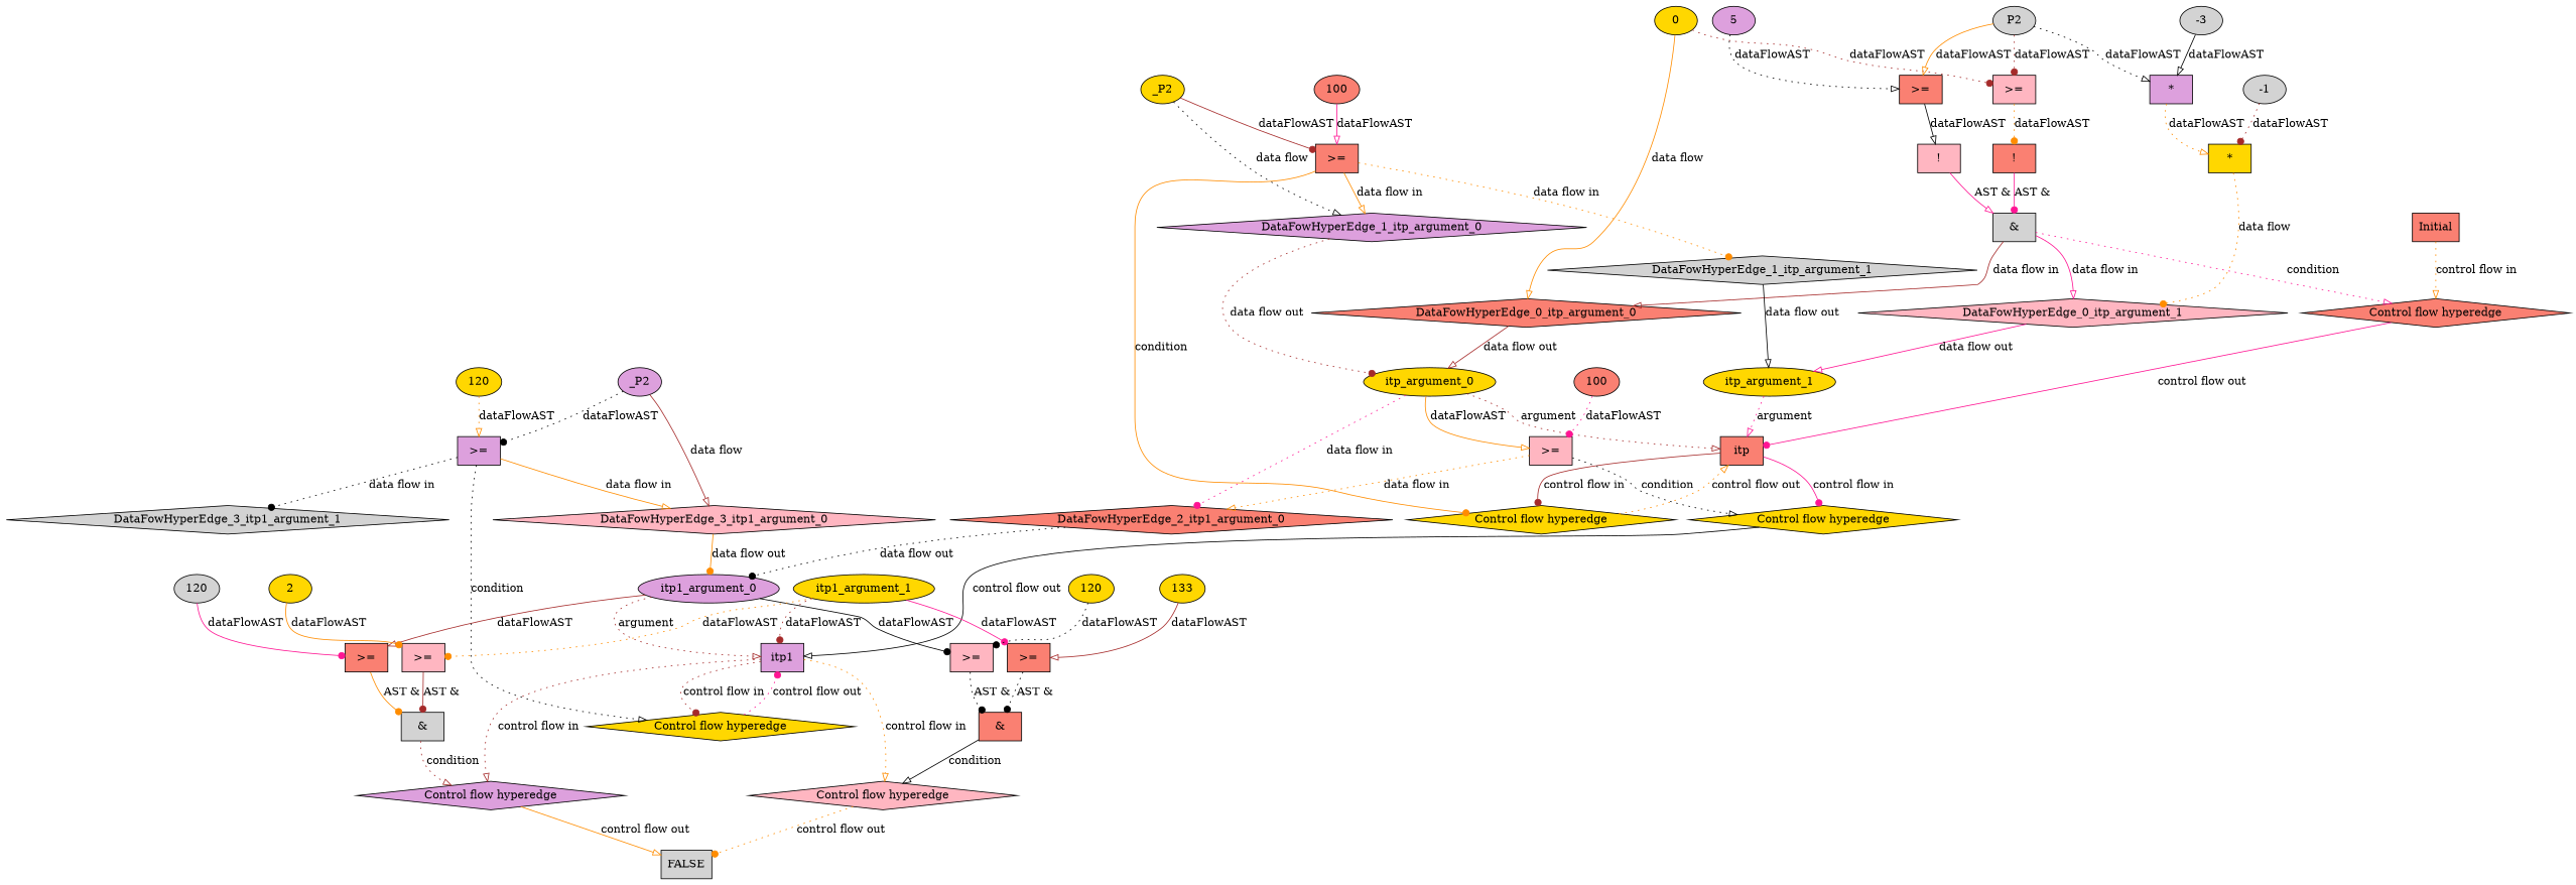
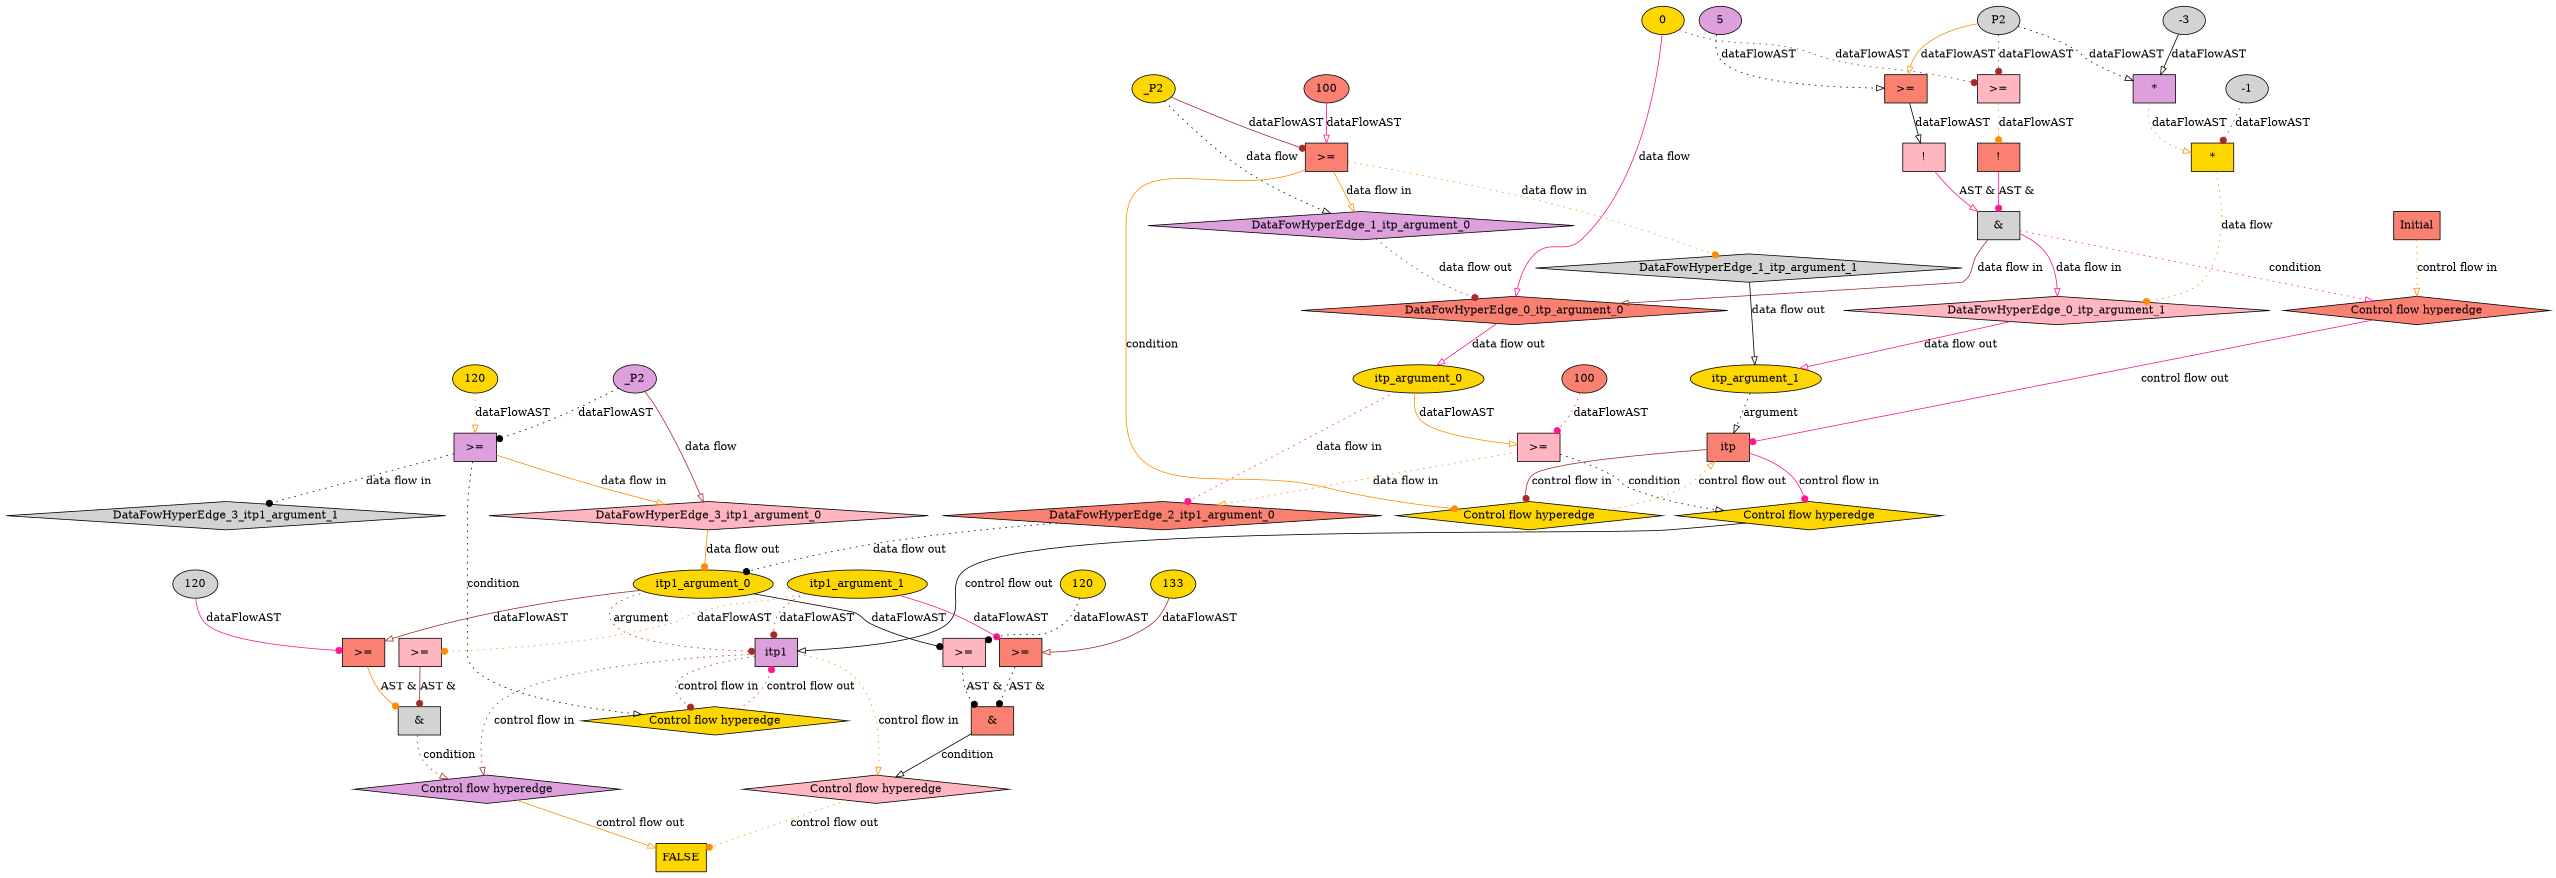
  digraph {
    node [fillcolor=salmon nodeName=argument0 shape=rect style=filled]
    edge [arrowhead=onormal color=darkorange style=dotted]
    n1 [label=itp nodeName=itp]
    n2 [fillcolor=gold label="Control flow hyperedge" nodeName=ControlFowHyperEdge_1 shape=diamond]
    n3 [fillcolor=gold label="Control flow hyperedge" nodeName=ControlFowHyperEdge_2 shape=diamond]
    n4 [fillcolor=plum label=itp1 nodeName=itp1]
    n5 [fillcolor=gold label="Control flow hyperedge" nodeName=ControlFowHyperEdge_3 shape=diamond]
    n6 [fillcolor=lightpink label="Control flow hyperedge" nodeName=ControlFowHyperEdge_4 shape=diamond]
    n7 [fillcolor=plum label="Control flow hyperedge" nodeName=ControlFowHyperEdge_5 shape=diamond]
-   n8 [fillcolor=lightgrey label=FALSE nodeName=FALSE]
+   n8 [fillcolor=gold label=FALSE nodeName=FALSE]
    n9 [label=Initial nodeName=Initial]
    n10 [label="Control flow hyperedge" nodeName=ControlFowHyperEdge_0 shape=diamond]
    n11 [fillcolor=gold label=itp_argument_0 shape=oval]
    n12 [fillcolor=lightpink label=">=" nodeName=xxxitp1___itp_2xxxguard_0_node_0]
    n13 [label=DataFowHyperEdge_2_itp1_argument_0 nodeName=DataFowHyperEdge_2_itp1_argument_0 shape=diamond]
-   n14 [fillcolor=plum label=itp1_argument_0 shape=oval]
+   n14 [fillcolor=gold label=itp1_argument_0 shape=oval]
    n15 [fillcolor=gold label=itp_argument_1 nodeName=argument1 shape=oval]
    n16 [fillcolor=lightpink label=">=" nodeName=xxxFALSE___itp1_4xxxguard1_node_0]
    n17 [label=">=" nodeName=xxxFALSE___itp1_5xxxguard1_node_0]
    n18 [label="&" nodeName=xxxFALSE___itp1_4xxx_and]
    n19 [fillcolor=lightgrey label="&" nodeName=xxxFALSE___itp1_5xxx_and]
    n20 [fillcolor=gold label=itp1_argument_1 nodeName=argument1 shape=oval]
    n21 [label=">=" nodeName=xxxFALSE___itp1_4xxxguard_0_node_0]
    n22 [fillcolor=lightpink label=">=" nodeName=xxxFALSE___itp1_5xxxguard_0_node_0]
    n23 [fillcolor=lightgrey label="&" nodeName=xxxitp___Initial_0xxx_and]
    n24 [label=DataFowHyperEdge_0_itp_argument_0 nodeName=DataFowHyperEdge_0_itp_argument_0 shape=diamond]
    n25 [fillcolor=lightpink label=DataFowHyperEdge_0_itp_argument_1 nodeName=DataFowHyperEdge_0_itp_argument_1 shape=diamond]
    n26 [label="!" nodeName=xxxitp___Initial_0xxxguard_0_node_0]
    n27 [fillcolor=lightpink label=">=" nodeName=xxxitp___Initial_0xxxguard_0_node_1]
    n28 [fillcolor=gold label=0 nodeName=xxxitp___Initial_0xxxdataFlow_0_node_0 shape=""]
    n29 [fillcolor=lightgrey label=P2 nodeName=xxxitp___Initial_0xxxdataFlow1_node_4 shape=""]
    n30 [label=">=" nodeName=xxxitp___Initial_0xxxguard1_node_1]
    n31 [fillcolor=plum label="*" nodeName=xxxitp___Initial_0xxxdataFlow1_node_2]
    n32 [fillcolor=lightpink label="!" nodeName=xxxitp___Initial_0xxxguard1_node_0]
    n33 [fillcolor=gold label="*" nodeName=xxxitp___Initial_0xxxdataFlow1_node_0]
    n34 [fillcolor=plum label=5 nodeName=xxxitp___Initial_0xxxguard1_node_3 shape=""]
    n35 [fillcolor=lightgrey label=-1 nodeName=xxxitp___Initial_0xxxdataFlow1_node_1 shape=""]
    n36 [fillcolor=lightgrey label=-3 nodeName=xxxitp___Initial_0xxxdataFlow1_node_3 shape=""]
    n37 [label=">=" nodeName=xxxitp___itp_1xxxguard_0_node_0]
    n38 [fillcolor=plum label=DataFowHyperEdge_1_itp_argument_0 nodeName=DataFowHyperEdge_1_itp_argument_0 shape=diamond]
    n39 [fillcolor=lightgrey label=DataFowHyperEdge_1_itp_argument_1 nodeName=DataFowHyperEdge_1_itp_argument_1 shape=diamond]
    n40 [label=100 nodeName=xxxitp___itp_1xxxguard_0_node_1 shape=""]
    n41 [fillcolor=gold label=_P2 nodeName=xxxitp___itp_1xxxdataFlow_0_node_0 shape=""]
    n42 [label=100 nodeName=xxxitp1___itp_2xxxguard_0_node_2 shape=""]
    n43 [fillcolor=plum label=">=" nodeName=xxxitp1___itp1_3xxxguard_0_node_0]
    n44 [fillcolor=lightpink label=DataFowHyperEdge_3_itp1_argument_0 nodeName=DataFowHyperEdge_3_itp1_argument_0 shape=diamond]
    n45 [fillcolor=lightgrey label=DataFowHyperEdge_3_itp1_argument_1 nodeName=DataFowHyperEdge_3_itp1_argument_1 shape=diamond]
    n46 [fillcolor=gold label=120 nodeName=xxxitp1___itp1_3xxxguard_0_node_1 shape=""]
    n47 [fillcolor=plum label=_P2 nodeName=xxxitp1___itp1_3xxxdataFlow_0_node_0 shape=""]
    n48 [fillcolor=gold label=133 nodeName=xxxFALSE___itp1_4xxxguard_0_node_2 shape=""]
    n49 [fillcolor=gold label=120 nodeName=xxxFALSE___itp1_4xxxguard1_node_2 shape=""]
-   n50 [fillcolor=gold label=2 nodeName=xxxFALSE___itp1_5xxxguard_0_node_1 shape=""]
    n51 [fillcolor=lightgrey label=120 nodeName=xxxFALSE___itp1_5xxxguard1_node_2 shape=""]
    n1 -> n2 [arrowhead=dot color=brown label="control flow in" style=solid]
    n1 -> n3 [arrowhead=dot color=deeppink label="control flow in" style=solid]
    n2 -> n1 [label="control flow out"]
    n3 -> n4 [color=black label="control flow out" style=solid]
    n4 -> n5 [arrowhead=dot color=brown label="control flow in"]
    n4 -> n6 [label="control flow in"]
    n4 -> n7 [color=brown label="control flow in"]
    n5 -> n4 [arrowhead=dot color=deeppink label="control flow out"]
    n6 -> n8 [arrowhead=dot label="control flow out"]
    n7 -> n8 [label="control flow out" style=solid]
    n9 -> n10 [label="control flow in"]
    n10 -> n1 [arrowhead=dot color=deeppink label="control flow out" style=solid]
-   n11 -> n1 [color=brown label=argument]
    n11 -> n12 [label=dataFlowAST style=solid]
    n11 -> n13 [arrowhead=dot color=deeppink label="data flow in"]
    n12 -> n3 [color=black label=condition]
    n12 -> n13 [label="data flow in"]
    n13 -> n14 [arrowhead=dot color=black label="data flow out"]
-   n14 -> n4 [color=brown label=argument]
+   n14 -> n4 [arrowhead=dot color=brown label=argument]
    n14 -> n16 [arrowhead=dot color=black label=dataFlowAST style=solid]
    n14 -> n17 [color=brown label=dataFlowAST style=solid]
-   n15 -> n1 [color=deeppink label=argument]
+   n15 -> n1 [color=black label=argument]
    n16 -> n18 [arrowhead=dot color=black label="AST &"]
    n17 -> n19 [arrowhead=dot label="AST &" style=solid]
    n18 -> n6 [color=black label=condition style=solid]
    n19 -> n7 [color=brown label=condition]
    n20 -> n4 [arrowhead=dot color=brown label=dataFlowAST]
    n20 -> n21 [arrowhead=dot color=deeppink label=dataFlowAST style=solid]
    n20 -> n22 [arrowhead=dot label=dataFlowAST]
    n21 -> n18 [arrowhead=dot color=black label="AST &"]
    n22 -> n19 [arrowhead=dot color=brown label="AST &" style=solid]
    n23 -> n10 [color=deeppink label=condition]
    n23 -> n24 [color=brown label="data flow in" style=solid]
    n23 -> n25 [color=deeppink label="data flow in" style=solid]
-   n24 -> n11 [color=brown label="data flow out" style=solid]
+   n24 -> n11 [color=deeppink label="data flow out" style=solid]
    n25 -> n15 [color=deeppink label="data flow out" style=solid]
    n26 -> n23 [arrowhead=dot color=deeppink label="AST &" style=solid]
    n27 -> n26 [arrowhead=dot label=dataFlowAST]
-   n28 -> n24 [label="data flow" style=solid]
+   n28 -> n24 [color=deeppink label="data flow" style=solid]
    n28 -> n27 [arrowhead=dot color=brown label=dataFlowAST]
    n29 -> n27 [arrowhead=dot color=brown label=dataFlowAST]
    n29 -> n30 [label=dataFlowAST style=solid]
    n29 -> n31 [color=black label=dataFlowAST]
    n30 -> n32 [color=black label=dataFlowAST style=solid]
    n31 -> n33 [label=dataFlowAST]
    n32 -> n23 [color=deeppink label="AST &" style=solid]
    n33 -> n25 [arrowhead=dot label="data flow"]
    n34 -> n30 [color=black label=dataFlowAST]
    n35 -> n33 [arrowhead=dot color=brown label=dataFlowAST]
    n36 -> n31 [color=black label=dataFlowAST style=solid]
    n37 -> n2 [arrowhead=dot label=condition style=solid]
    n37 -> n38 [label="data flow in" style=solid]
    n37 -> n39 [arrowhead=dot label="data flow in"]
-   n38 -> n11 [arrowhead=dot color=brown label="data flow out"]
+   n38 -> n24 [arrowhead=dot color=brown label="data flow out"]
    n39 -> n15 [color=black label="data flow out" style=solid]
    n40 -> n37 [color=deeppink label=dataFlowAST style=solid]
    n41 -> n37 [arrowhead=dot color=brown label=dataFlowAST style=solid]
    n41 -> n38 [color=black label="data flow"]
    n42 -> n12 [arrowhead=dot color=deeppink label=dataFlowAST]
    n43 -> n5 [color=black label=condition]
    n43 -> n44 [label="data flow in" style=solid]
    n43 -> n45 [arrowhead=dot color=black label="data flow in"]
    n44 -> n14 [arrowhead=dot label="data flow out" style=solid]
    n46 -> n43 [label=dataFlowAST]
    n47 -> n43 [arrowhead=dot color=black label=dataFlowAST]
    n47 -> n44 [color=brown label="data flow" style=solid]
    n48 -> n21 [color=brown label=dataFlowAST style=solid]
    n49 -> n16 [arrowhead=dot color=black label=dataFlowAST]
-   n50 -> n22 [arrowhead=dot label=dataFlowAST style=solid]
    n51 -> n17 [arrowhead=dot color=deeppink label=dataFlowAST style=solid]
  }
